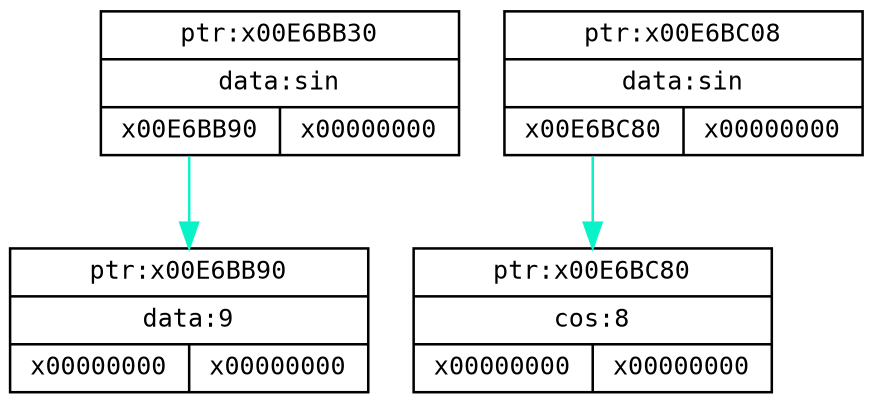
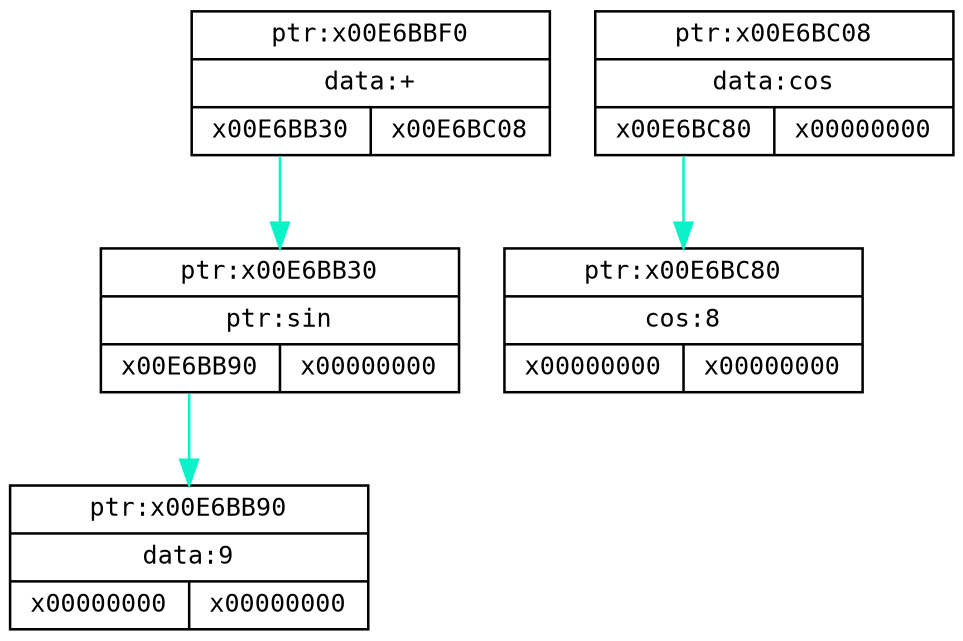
  digraph {
    fontname="DejaVu Sans Mono"
    rankdir=TB
    node [color=black fontname="DejaVu Sans Mono" fontsize=10 shape=record]
    edge [color="#0AF2C8" fontcolor=white fontname="DejaVu Sans Mono" fontsize=5 tailport=left0]
-   n2 [label="{ ptr:x00E6BB30 | data:sin | { <left0>x00E6BB90 | <right0>x00000000 }}"]
+   n1 [label="{ ptr:x00E6BBF0 | data:+ | { <left0>x00E6BB30 | <right0>x00E6BC08 }}"]
+   n2 [label="{ ptr:x00E6BB30 | ptr:sin | { <left0>x00E6BB90 | <right0>x00000000 }}"]
    n3 [label="{ ptr:x00E6BB90 | data:9 | { <left0>x00000000 | <right0>x00000000 }}"]
-   n4 [label="{ ptr:x00E6BC08 | data:sin | { <left0>x00E6BC80 | <right0>x00000000 }}"]
+   n4 [label="{ ptr:x00E6BC08 | data:cos | { <left0>x00E6BC80 | <right0>x00000000 }}"]
    n5 [label="{ ptr:x00E6BC80 | cos:8 | { <left0>x00000000 | <right0>x00000000 }}"]
+   n1 -> n2
    n2 -> n3
    n4 -> n5
  }
